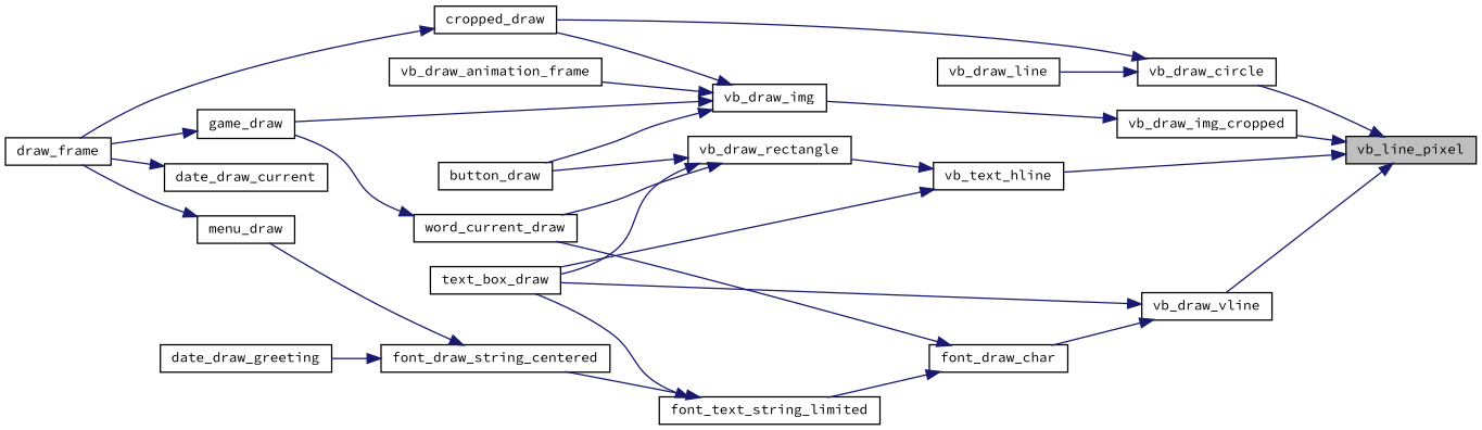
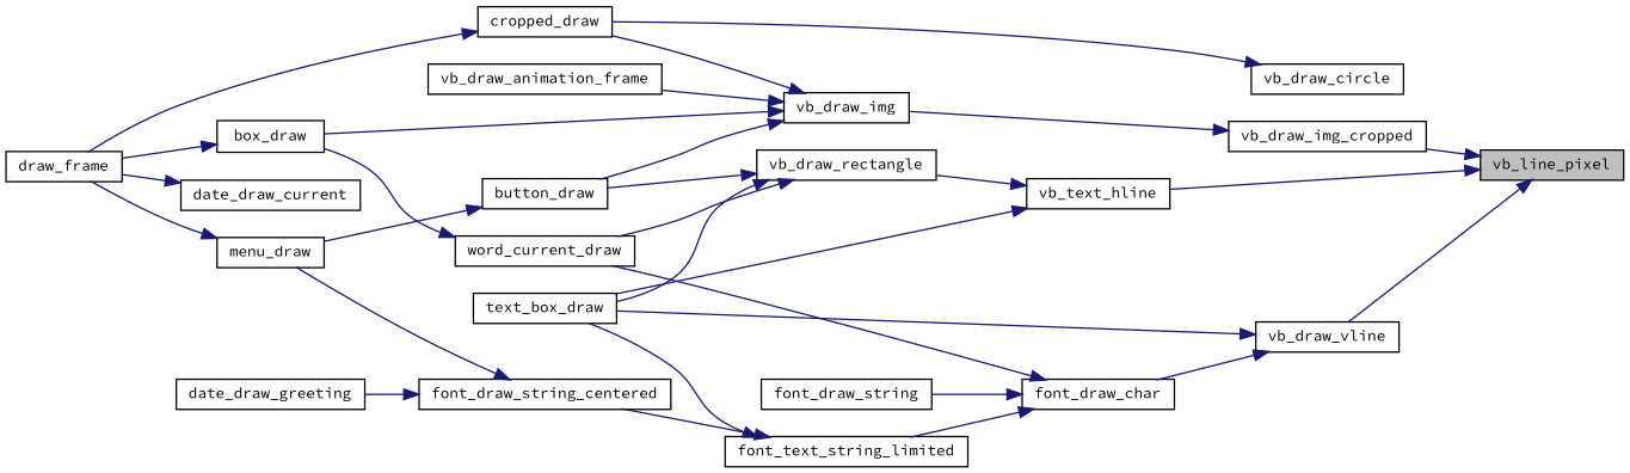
  digraph {
    fontname="Source Code Pro"
    rankdir=RL
    node [color=black fillcolor=white fontname="Source Code Pro" fontsize=10 shape=record style=filled]
    edge [color=midnightblue dir=back fontname="Source Code Pro" fontsize=10 labelfontname=Helvetica labelfontsize=10 style=solid]
    n1 [fillcolor=grey75 fontcolor=black height=0.2 label=vb_line_pixel width=0.4]
    n2 [height=0.2 label=vb_draw_circle width=0.4]
    n3 [height=0.2 label=vb_text_hline width=0.4]
    n4 [height=0.2 label=vb_draw_img_cropped width=0.4]
    n5 [height=0.2 label=vb_draw_vline width=0.4]
    n6 [height=0.2 label=cropped_draw width=0.4]
-   n7 [height=0.2 label=vb_draw_line width=0.4]
    n8 [height=0.2 label=text_box_draw width=0.4]
    n9 [height=0.2 label=vb_draw_rectangle width=0.4]
    n10 [height=0.2 label=vb_draw_img width=0.4]
    n11 [height=0.2 label=font_draw_char width=0.4]
    n12 [height=0.2 label=button_draw width=0.4]
    n13 [height=0.2 label=menu_draw width=0.4]
    n14 [height=0.2 label=draw_frame width=0.4]
    n15 [height=0.2 label=word_current_draw width=0.4]
-   n16 [height=0.2 label=game_draw width=0.4]
+   n16 [height=0.2 label=box_draw width=0.4]
    n17 [height=0.2 label=date_draw_current width=0.4]
+   n18 [height=0.2 label=font_draw_string width=0.4]
    n19 [height=0.2 label=font_text_string_limited width=0.4]
    n20 [height=0.2 label=vb_draw_animation_frame width=0.4]
    n21 [height=0.2 label=font_draw_string_centered width=0.4]
    n22 [height=0.2 label=date_draw_greeting width=0.4]
-   n1 -> n2
    n1 -> n3
    n1 -> n4
    n1 -> n5
    n2 -> n6
-   n2 -> n7
    n3 -> n8
    n3 -> n9
    n4 -> n10
    n5 -> n8
    n5 -> n11
    n6 -> n14
    n9 -> n8
    n9 -> n12
    n9 -> n15
    n10 -> n6
    n10 -> n12
    n10 -> n16
    n10 -> n20
    n11 -> n15
+   n11 -> n18
    n11 -> n19
+   n12 -> n13
    n13 -> n14
    n15 -> n16
    n16 -> n14
    n17 -> n14
    n19 -> n8
    n19 -> n21
    n21 -> n13
    n21 -> n22
  }
